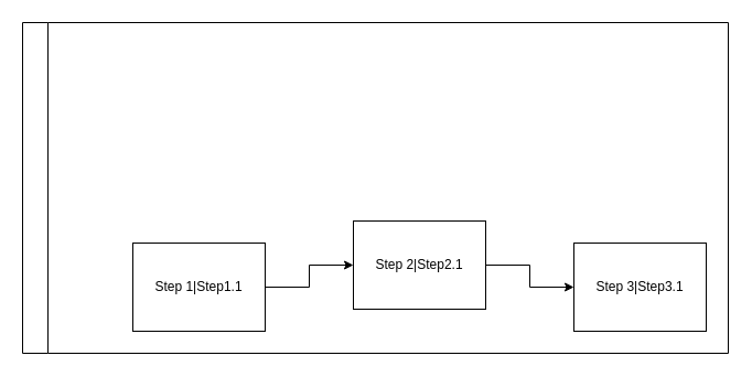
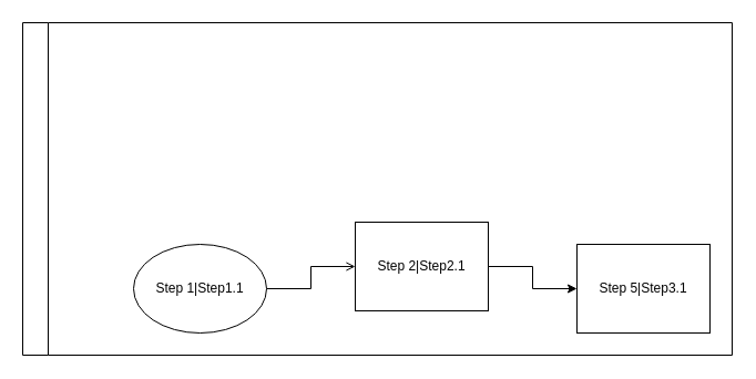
  <mxCell id="0" />
  <mxCell id="1" parent="0" />
  <mxCell id="2" value="" style="swimlane;whiteSpace=wrap;rounded=0;dashed=0;horizontal=0;" vertex="1" parent="1"><mxGeometry x="20" y="20" width="640" height="300" as="geometry" /></mxCell>
- <mxCell id="3" value="Step 1|Step1.1" style="whiteSpace=wrap;rounded=0;dashed=0;" vertex="1" parent="2"><mxGeometry x="100" y="200" width="120" height="80" as="geometry" /></mxCell>
+ <mxCell id="3" value="Step 1|Step1.1" style="ellipse;whiteSpace=wrap;dashed=0;" vertex="1" parent="2"><mxGeometry x="100" y="200" width="120" height="80" as="geometry" /></mxCell>
  <mxCell id="4" value="Step 2|Step2.1" style="whiteSpace=wrap;rounded=0;dashed=0;" vertex="1" parent="2"><mxGeometry x="300" y="180" width="120" height="80" as="geometry" /></mxCell>
- <mxCell id="5" style="edgeStyle=orthogonalEdgeStyle;orthogonalLoop=1;rounded=0;jettySize=auto;" edge="1" parent="1" source="3" target="4"><mxGeometry relative="1" as="geometry" /></mxCell>
- <mxCell id="6" value="Step 3|Step3.1" style="whiteSpace=wrap;rounded=0;dashed=0;" vertex="1" parent="2"><mxGeometry x="500" y="200" width="120" height="80" as="geometry" /></mxCell>
+ <mxCell id="5" style="edgeStyle=orthogonalEdgeStyle;orthogonalLoop=1;rounded=0;jettySize=auto;endArrow=open;" edge="1" parent="1" source="3" target="4"><mxGeometry relative="1" as="geometry" /></mxCell>
+ <mxCell id="6" value="Step 5|Step3.1" style="whiteSpace=wrap;rounded=0;dashed=0;" vertex="1" parent="2"><mxGeometry x="500" y="200" width="120" height="80" as="geometry" /></mxCell>
  <mxCell id="7" style="edgeStyle=orthogonalEdgeStyle;orthogonalLoop=1;rounded=0;jettySize=auto;" edge="1" parent="1" source="4" target="6"><mxGeometry relative="1" as="geometry" /></mxCell>
